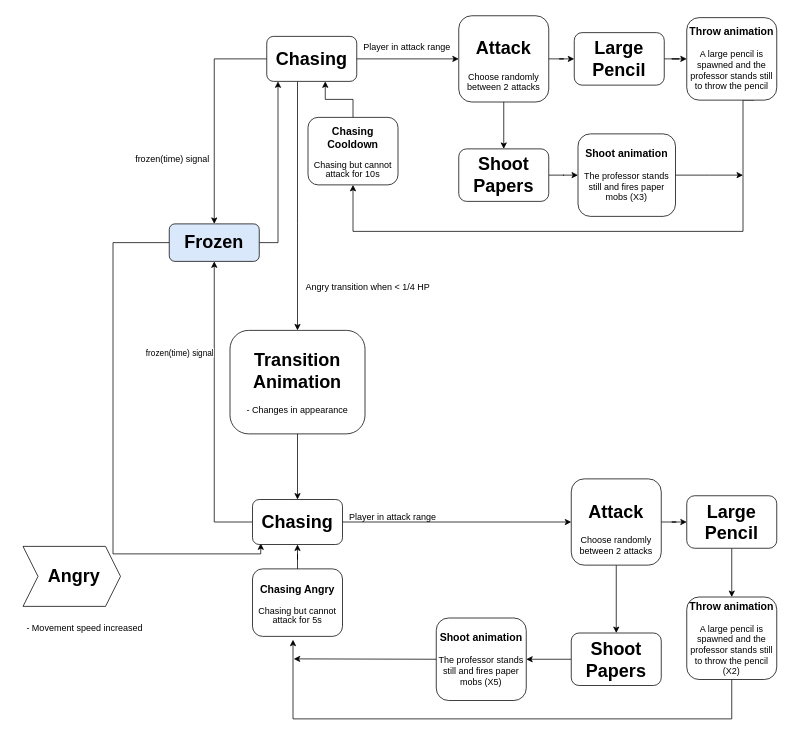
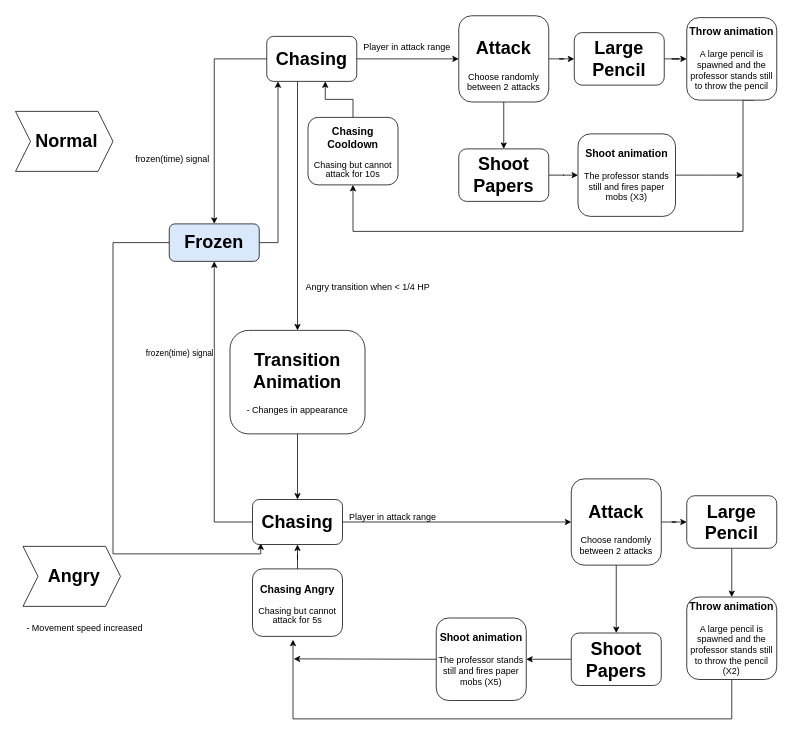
  <mxCell id="0" />
  <mxCell id="1" parent="0" />
  <mxCell id="2" value="" style="edgeStyle=orthogonalEdgeStyle;rounded=0;orthogonalLoop=1;jettySize=auto;html=1;" parent="1" source="3" target="33" edge="1"><mxGeometry relative="1" as="geometry" /></mxCell>
  <mxCell id="3" value="&lt;h1&gt;Transition Animation&lt;/h1&gt;&lt;div&gt;&lt;span style=&quot;background-color: initial;&quot;&gt;- Changes in appearance&lt;/span&gt;&lt;br&gt;&lt;/div&gt;&lt;div&gt;&lt;br&gt;&lt;/div&gt;" style="rounded=1;whiteSpace=wrap;html=1;arcSize=18;" parent="1" vertex="1"><mxGeometry x="306" y="440" width="180" height="138" as="geometry" /></mxCell>
  <mxCell id="4" style="edgeStyle=orthogonalEdgeStyle;rounded=0;orthogonalLoop=1;jettySize=auto;html=1;exitX=0;exitY=0.5;exitDx=0;exitDy=0;entryX=0.5;entryY=0;entryDx=0;entryDy=0;" parent="1" source="6" target="15" edge="1"><mxGeometry relative="1" as="geometry"><Array as="points"><mxPoint x="285" y="78" /></Array></mxGeometry></mxCell>
  <mxCell id="5" style="edgeStyle=orthogonalEdgeStyle;rounded=0;orthogonalLoop=1;jettySize=auto;html=1;entryX=0.5;entryY=0;entryDx=0;entryDy=0;" parent="1" target="3" edge="1"><mxGeometry relative="1" as="geometry"><Array as="points"><mxPoint x="396" y="298" /><mxPoint x="396" y="298" /></Array><mxPoint x="396" y="108" as="sourcePoint" /></mxGeometry></mxCell>
  <mxCell id="6" value="&lt;h1&gt;Chasing&lt;/h1&gt;" style="rounded=1;whiteSpace=wrap;html=1;" parent="1" vertex="1"><mxGeometry x="355" y="48" width="120" height="60" as="geometry" /></mxCell>
  <mxCell id="7" style="edgeStyle=orthogonalEdgeStyle;rounded=0;orthogonalLoop=1;jettySize=auto;html=1;exitX=0.5;exitY=1;exitDx=0;exitDy=0;" parent="1" source="9" target="20" edge="1"><mxGeometry relative="1" as="geometry" /></mxCell>
  <mxCell id="8" value="" style="edgeStyle=orthogonalEdgeStyle;rounded=0;orthogonalLoop=1;jettySize=auto;html=1;" parent="1" source="9" target="18" edge="1"><mxGeometry relative="1" as="geometry" /></mxCell>
  <mxCell id="9" value="&lt;h1&gt;Attack&lt;/h1&gt;&lt;div&gt;Choose randomly between 2 attacks&lt;/div&gt;" style="rounded=1;whiteSpace=wrap;html=1;" parent="1" vertex="1"><mxGeometry x="611" y="20.5" width="120" height="115" as="geometry" /></mxCell>
  <mxCell id="10" value="" style="endArrow=classic;html=1;rounded=0;exitX=1;exitY=0.5;exitDx=0;exitDy=0;" parent="1" source="6" target="9" edge="1"><mxGeometry width="50" height="50" relative="1" as="geometry"><mxPoint x="731" y="188" as="sourcePoint" /><mxPoint x="781" y="138" as="targetPoint" /></mxGeometry></mxCell>
  <mxCell id="11" value="&lt;h1&gt;&lt;span style=&quot;font-size: 12px; font-weight: 400;&quot;&gt;Player in attack range&lt;/span&gt;&lt;/h1&gt;" style="text;html=1;strokeColor=none;fillColor=none;spacing=5;spacingTop=-20;whiteSpace=wrap;overflow=hidden;rounded=0;" parent="1" vertex="1"><mxGeometry x="479" y="38" width="126" height="50" as="geometry" /></mxCell>
  <mxCell id="12" style="edgeStyle=orthogonalEdgeStyle;rounded=0;orthogonalLoop=1;jettySize=auto;html=1;exitX=0.5;exitY=1;exitDx=0;exitDy=0;" parent="1" source="9" target="9" edge="1"><mxGeometry relative="1" as="geometry" /></mxCell>
  <mxCell id="13" value="" style="edgeStyle=orthogonalEdgeStyle;rounded=0;orthogonalLoop=1;jettySize=auto;html=1;" parent="1" source="15" target="6" edge="1"><mxGeometry relative="1" as="geometry"><Array as="points"><mxPoint x="370" y="323" /></Array></mxGeometry></mxCell>
  <mxCell id="14" style="edgeStyle=orthogonalEdgeStyle;rounded=0;orthogonalLoop=1;jettySize=auto;html=1;entryX=0.092;entryY=0.975;entryDx=0;entryDy=0;entryPerimeter=0;" edge="1" parent="1" source="15" target="33"><mxGeometry relative="1" as="geometry"><Array as="points"><mxPoint x="150" y="323" /><mxPoint x="150" y="738" /><mxPoint x="347" y="738" /></Array></mxGeometry></mxCell>
  <mxCell id="15" value="&lt;h1&gt;Frozen&lt;/h1&gt;" style="rounded=1;whiteSpace=wrap;html=1;fillColor=#dae8fc;" parent="1" vertex="1"><mxGeometry x="225" y="298" width="120" height="50" as="geometry" /></mxCell>
  <mxCell id="16" value="&lt;h1&gt;&lt;span style=&quot;font-size: 12px; font-weight: 400;&quot;&gt;frozen(time) signal&lt;/span&gt;&lt;/h1&gt;" style="text;html=1;strokeColor=none;fillColor=none;spacing=5;spacingTop=-20;whiteSpace=wrap;overflow=hidden;rounded=0;" parent="1" vertex="1"><mxGeometry x="175" y="188" width="126" height="50" as="geometry" /></mxCell>
  <mxCell id="17" value="" style="edgeStyle=orthogonalEdgeStyle;rounded=0;orthogonalLoop=1;jettySize=auto;html=1;" parent="1" source="18" target="22" edge="1"><mxGeometry relative="1" as="geometry" /></mxCell>
  <mxCell id="18" value="&lt;h1&gt;Large Pencil&lt;/h1&gt;" style="rounded=1;whiteSpace=wrap;html=1;" parent="1" vertex="1"><mxGeometry x="765" y="43" width="120" height="70" as="geometry" /></mxCell>
  <mxCell id="19" value="" style="edgeStyle=orthogonalEdgeStyle;rounded=0;orthogonalLoop=1;jettySize=auto;html=1;" parent="1" source="20" target="27" edge="1"><mxGeometry relative="1" as="geometry" /></mxCell>
  <mxCell id="20" value="&lt;h1&gt;Shoot Papers&lt;/h1&gt;" style="rounded=1;whiteSpace=wrap;html=1;" parent="1" vertex="1"><mxGeometry x="611" y="198" width="120" height="70" as="geometry" /></mxCell>
  <mxCell id="21" style="edgeStyle=orthogonalEdgeStyle;rounded=0;orthogonalLoop=1;jettySize=auto;html=1;exitX=0.75;exitY=1;exitDx=0;exitDy=0;entryX=0.5;entryY=1;entryDx=0;entryDy=0;" parent="1" source="22" target="51" edge="1"><mxGeometry relative="1" as="geometry"><Array as="points"><mxPoint x="990" y="133" /><mxPoint x="990" y="308" /><mxPoint x="470" y="308" /></Array></mxGeometry></mxCell>
  <mxCell id="22" value="&lt;h3&gt;Throw animation&lt;/h3&gt;&lt;div&gt;A large pencil is spawned and the professor stands still to throw the pencil&lt;/div&gt;&lt;div&gt;&lt;br&gt;&lt;/div&gt;" style="rounded=1;whiteSpace=wrap;html=1;" parent="1" vertex="1"><mxGeometry x="915" y="23" width="120" height="110" as="geometry" /></mxCell>
  <mxCell id="23" style="edgeStyle=orthogonalEdgeStyle;rounded=0;orthogonalLoop=1;jettySize=auto;html=1;exitX=0.5;exitY=1;exitDx=0;exitDy=0;" parent="1" source="22" target="22" edge="1"><mxGeometry relative="1" as="geometry" /></mxCell>
+ <mxCell id="24" value="&lt;h1&gt;&amp;nbsp;Normal&lt;/h1&gt;" style="shape=step;perimeter=stepPerimeter;whiteSpace=wrap;html=1;fixedSize=1;" parent="1" vertex="1"><mxGeometry x="20" y="148" width="130" height="80" as="geometry" /></mxCell>
  <mxCell id="25" value="&lt;h1&gt;&amp;nbsp;Angry&lt;/h1&gt;" style="shape=step;perimeter=stepPerimeter;whiteSpace=wrap;html=1;fixedSize=1;" parent="1" vertex="1"><mxGeometry x="30" y="728" width="130" height="80" as="geometry" /></mxCell>
  <mxCell id="26" style="edgeStyle=orthogonalEdgeStyle;rounded=0;orthogonalLoop=1;jettySize=auto;html=1;exitX=1;exitY=0.5;exitDx=0;exitDy=0;" parent="1" source="27" edge="1"><mxGeometry relative="1" as="geometry"><mxPoint x="990" y="233" as="targetPoint" /></mxGeometry></mxCell>
  <mxCell id="27" value="&lt;h3&gt;Shoot animation&lt;/h3&gt;&lt;div&gt;The professor stands still and fires paper mobs (X3)&lt;/div&gt;&lt;div&gt;&lt;br&gt;&lt;/div&gt;" style="rounded=1;whiteSpace=wrap;html=1;" parent="1" vertex="1"><mxGeometry x="770" y="178" width="130" height="110" as="geometry" /></mxCell>
  <mxCell id="28" value="&lt;h1&gt;&lt;span style=&quot;font-size: 12px; font-weight: 400;&quot;&gt;Angry transition when &amp;lt; 1/4 HP&lt;/span&gt;&lt;/h1&gt;" style="text;html=1;strokeColor=none;fillColor=none;spacing=5;spacingTop=-20;whiteSpace=wrap;overflow=hidden;rounded=0;" parent="1" vertex="1"><mxGeometry x="402" y="358" width="188" height="50" as="geometry" /></mxCell>
  <mxCell id="29" value="&lt;p&gt;&lt;span style=&quot;font-size: 12px; font-weight: 400;&quot;&gt;- Movement speed increased&lt;/span&gt;&lt;/p&gt;" style="text;html=1;strokeColor=none;fillColor=none;spacing=5;spacingTop=-20;whiteSpace=wrap;overflow=hidden;rounded=0;" parent="1" vertex="1"><mxGeometry x="30" y="828" width="168" height="90" as="geometry" /></mxCell>
  <mxCell id="30" value="" style="edgeStyle=orthogonalEdgeStyle;rounded=0;orthogonalLoop=1;jettySize=auto;html=1;entryX=0;entryY=0.5;entryDx=0;entryDy=0;" parent="1" source="33" target="36" edge="1"><mxGeometry relative="1" as="geometry"><mxPoint x="582" y="695.6" as="targetPoint" /></mxGeometry></mxCell>
  <mxCell id="31" style="edgeStyle=orthogonalEdgeStyle;rounded=0;orthogonalLoop=1;jettySize=auto;html=1;entryX=0.5;entryY=1;entryDx=0;entryDy=0;" edge="1" parent="1" source="33" target="15"><mxGeometry relative="1" as="geometry"><Array as="points"><mxPoint x="285" y="696" /></Array></mxGeometry></mxCell>
  <mxCell id="32" value="frozen(time) signal" style="edgeLabel;html=1;align=center;verticalAlign=middle;resizable=0;points=[];" vertex="1" connectable="0" parent="31"><mxGeometry x="0.493" y="-1" relative="1" as="geometry"><mxPoint x="-48" y="20" as="offset" /></mxGeometry></mxCell>
  <mxCell id="33" value="&lt;h1&gt;Chasing&lt;/h1&gt;" style="rounded=1;whiteSpace=wrap;html=1;" parent="1" vertex="1"><mxGeometry x="336" y="665.5" width="120" height="60" as="geometry" /></mxCell>
  <mxCell id="34" style="edgeStyle=orthogonalEdgeStyle;rounded=0;orthogonalLoop=1;jettySize=auto;html=1;exitX=0.5;exitY=1;exitDx=0;exitDy=0;" parent="1" source="36" target="42" edge="1"><mxGeometry relative="1" as="geometry" /></mxCell>
  <mxCell id="35" value="" style="edgeStyle=orthogonalEdgeStyle;rounded=0;orthogonalLoop=1;jettySize=auto;html=1;" parent="1" source="36" target="40" edge="1"><mxGeometry relative="1" as="geometry" /></mxCell>
  <mxCell id="36" value="&lt;h1&gt;Attack&lt;/h1&gt;&lt;div&gt;Choose randomly between 2 attacks&lt;/div&gt;" style="rounded=1;whiteSpace=wrap;html=1;" parent="1" vertex="1"><mxGeometry x="761" y="638" width="120" height="115" as="geometry" /></mxCell>
  <mxCell id="37" value="&lt;h1&gt;&lt;span style=&quot;font-size: 12px; font-weight: 400;&quot;&gt;Player in attack range&lt;/span&gt;&lt;/h1&gt;" style="text;html=1;strokeColor=none;fillColor=none;spacing=5;spacingTop=-20;whiteSpace=wrap;overflow=hidden;rounded=0;" parent="1" vertex="1"><mxGeometry x="460" y="664.5" width="126" height="50" as="geometry" /></mxCell>
  <mxCell id="38" style="edgeStyle=orthogonalEdgeStyle;rounded=0;orthogonalLoop=1;jettySize=auto;html=1;exitX=0.5;exitY=1;exitDx=0;exitDy=0;" parent="1" source="36" target="36" edge="1"><mxGeometry relative="1" as="geometry" /></mxCell>
  <mxCell id="39" value="" style="edgeStyle=orthogonalEdgeStyle;rounded=0;orthogonalLoop=1;jettySize=auto;html=1;" parent="1" source="40" target="44" edge="1"><mxGeometry relative="1" as="geometry" /></mxCell>
  <mxCell id="40" value="&lt;h1&gt;Large Pencil&lt;/h1&gt;" style="rounded=1;whiteSpace=wrap;html=1;" parent="1" vertex="1"><mxGeometry x="915" y="660.5" width="120" height="70" as="geometry" /></mxCell>
  <mxCell id="41" value="" style="edgeStyle=orthogonalEdgeStyle;rounded=0;orthogonalLoop=1;jettySize=auto;html=1;" parent="1" source="42" target="47" edge="1"><mxGeometry relative="1" as="geometry" /></mxCell>
  <mxCell id="42" value="&lt;h1&gt;Shoot Papers&lt;/h1&gt;" style="rounded=1;whiteSpace=wrap;html=1;" parent="1" vertex="1"><mxGeometry x="761" y="843.5" width="120" height="70" as="geometry" /></mxCell>
  <mxCell id="43" style="edgeStyle=orthogonalEdgeStyle;rounded=0;orthogonalLoop=1;jettySize=auto;html=1;entryX=0.45;entryY=1.05;entryDx=0;entryDy=0;entryPerimeter=0;" parent="1" source="44" target="49" edge="1"><mxGeometry relative="1" as="geometry"><mxPoint x="391" y="798" as="targetPoint" /><Array as="points"><mxPoint x="975" y="958" /><mxPoint x="390" y="958" /></Array></mxGeometry></mxCell>
  <mxCell id="44" value="&lt;h3&gt;Throw animation&lt;/h3&gt;&lt;div&gt;A large pencil is spawned and the professor stands still to throw the pencil&lt;/div&gt;&lt;div&gt;(X2)&lt;/div&gt;&lt;div&gt;&lt;br&gt;&lt;/div&gt;" style="rounded=1;whiteSpace=wrap;html=1;" parent="1" vertex="1"><mxGeometry x="915" y="795.5" width="120" height="110" as="geometry" /></mxCell>
  <mxCell id="45" style="edgeStyle=orthogonalEdgeStyle;rounded=0;orthogonalLoop=1;jettySize=auto;html=1;exitX=0.5;exitY=1;exitDx=0;exitDy=0;" parent="1" source="44" target="44" edge="1"><mxGeometry relative="1" as="geometry" /></mxCell>
  <mxCell id="46" style="edgeStyle=orthogonalEdgeStyle;rounded=0;orthogonalLoop=1;jettySize=auto;html=1;exitX=0;exitY=0.5;exitDx=0;exitDy=0;" parent="1" source="47" edge="1"><mxGeometry relative="1" as="geometry"><mxPoint x="391" y="878" as="targetPoint" /></mxGeometry></mxCell>
  <mxCell id="47" value="&lt;h3&gt;Shoot animation&lt;/h3&gt;&lt;div&gt;The professor stands still and fires paper mobs (X5)&lt;/div&gt;&lt;div&gt;&lt;br&gt;&lt;/div&gt;" style="rounded=1;whiteSpace=wrap;html=1;" parent="1" vertex="1"><mxGeometry x="581" y="823.5" width="120" height="110" as="geometry" /></mxCell>
  <mxCell id="48" value="" style="edgeStyle=orthogonalEdgeStyle;rounded=0;orthogonalLoop=1;jettySize=auto;html=1;" parent="1" source="49" target="33" edge="1"><mxGeometry relative="1" as="geometry" /></mxCell>
  <mxCell id="49" value="&lt;h3 style=&quot;line-height: 120%;&quot;&gt;Chasing Angry&lt;/h3&gt;&lt;div style=&quot;line-height: 100%;&quot;&gt;Chasing but cannot attack for 5s&lt;/div&gt;&lt;div style=&quot;line-height: 100%;&quot;&gt;&lt;br&gt;&lt;/div&gt;" style="rounded=1;whiteSpace=wrap;html=1;spacing=2;" parent="1" vertex="1"><mxGeometry x="336" y="758" width="120" height="90" as="geometry" /></mxCell>
  <mxCell id="50" style="edgeStyle=orthogonalEdgeStyle;rounded=0;orthogonalLoop=1;jettySize=auto;html=1;exitX=0.5;exitY=0;exitDx=0;exitDy=0;entryX=0.65;entryY=1;entryDx=0;entryDy=0;entryPerimeter=0;" parent="1" source="51" target="6" edge="1"><mxGeometry relative="1" as="geometry" /></mxCell>
  <mxCell id="51" value="&lt;h3 style=&quot;line-height: 120%;&quot;&gt;Chasing Cooldown&lt;/h3&gt;&lt;div style=&quot;line-height: 100%;&quot;&gt;Chasing but cannot attack for 10s&lt;/div&gt;&lt;div style=&quot;line-height: 100%;&quot;&gt;&lt;br&gt;&lt;/div&gt;" style="rounded=1;whiteSpace=wrap;html=1;spacing=2;" parent="1" vertex="1"><mxGeometry x="410" y="156" width="120" height="90" as="geometry" /></mxCell>
